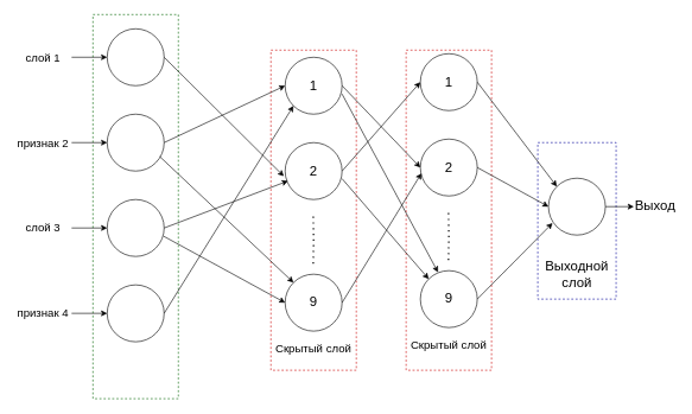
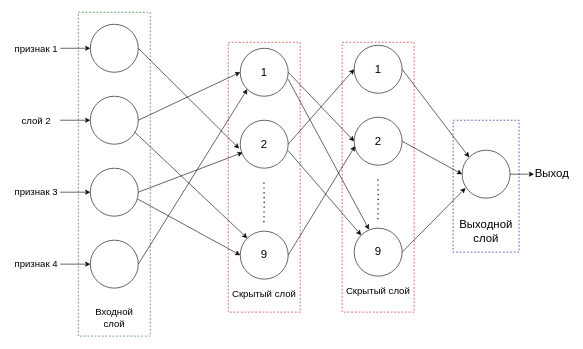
  <mxCell id="0" />
  <mxCell id="1" parent="0" />
  <mxCell id="2" value="" style="rounded=0;whiteSpace=wrap;html=1;dashed=1;fontSize=19;strokeColor=#000099;" vertex="1" parent="1"><mxGeometry x="755" y="200" width="110" height="220" as="geometry" /></mxCell>
  <mxCell id="3" value="" style="rounded=0;whiteSpace=wrap;html=1;fontSize=16;strokeColor=#CC0000;dashed=1;" vertex="1" parent="1"><mxGeometry x="380" y="70" width="120" height="450" as="geometry" /></mxCell>
  <mxCell id="4" value="" style="rounded=0;whiteSpace=wrap;html=1;dashed=1;strokeColor=#006600;" vertex="1" parent="1"><mxGeometry x="130" y="20" width="120" height="540" as="geometry" /></mxCell>
  <mxCell id="5" value="" style="ellipse;whiteSpace=wrap;html=1;aspect=fixed;" vertex="1" parent="1"><mxGeometry x="150" y="40" width="80" height="80" as="geometry" /></mxCell>
  <mxCell id="6" value="" style="ellipse;whiteSpace=wrap;html=1;aspect=fixed;" vertex="1" parent="1"><mxGeometry x="150" y="160" width="80" height="80" as="geometry" /></mxCell>
  <mxCell id="7" value="" style="ellipse;whiteSpace=wrap;html=1;aspect=fixed;" vertex="1" parent="1"><mxGeometry x="150" y="280" width="80" height="80" as="geometry" /></mxCell>
  <mxCell id="8" value="" style="ellipse;whiteSpace=wrap;html=1;aspect=fixed;" vertex="1" parent="1"><mxGeometry x="150" y="400" width="80" height="80" as="geometry" /></mxCell>
- <mxCell id="10" value="слой 1" style="text;html=1;strokeColor=none;fillColor=none;align=center;verticalAlign=middle;whiteSpace=wrap;rounded=0;dashed=1;fontSize=16;" vertex="1" parent="1"><mxGeometry x="20" y="65" width="80" height="30" as="geometry" /></mxCell>
+ <mxCell id="9" value="&lt;font style=&quot;font-size: 16px&quot;&gt;Входной слой&lt;/font&gt;" style="text;html=1;strokeColor=none;fillColor=none;align=center;verticalAlign=middle;whiteSpace=wrap;rounded=0;dashed=1;" vertex="1" parent="1"><mxGeometry x="140" y="510" width="100" height="40" as="geometry" /></mxCell>
+ <mxCell id="10" value="признак 1" style="text;html=1;strokeColor=none;fillColor=none;align=center;verticalAlign=middle;whiteSpace=wrap;rounded=0;dashed=1;fontSize=16;" vertex="1" parent="1"><mxGeometry x="20" y="65" width="80" height="30" as="geometry" /></mxCell>
  <mxCell id="11" value="" style="endArrow=classic;html=1;rounded=0;fontSize=16;exitX=1;exitY=0.5;exitDx=0;exitDy=0;entryX=0;entryY=0.5;entryDx=0;entryDy=0;" edge="1" parent="1" source="10" target="5"><mxGeometry width="50" height="50" relative="1" as="geometry"><mxPoint x="400" y="290" as="sourcePoint" /><mxPoint x="450" y="240" as="targetPoint" /></mxGeometry></mxCell>
- <mxCell id="12" value="признак 2" style="text;html=1;strokeColor=none;fillColor=none;align=center;verticalAlign=middle;whiteSpace=wrap;rounded=0;dashed=1;fontSize=16;" vertex="1" parent="1"><mxGeometry x="20" y="185" width="80" height="30" as="geometry" /></mxCell>
- <mxCell id="13" value="слой 3" style="text;html=1;strokeColor=none;fillColor=none;align=center;verticalAlign=middle;whiteSpace=wrap;rounded=0;dashed=1;fontSize=16;" vertex="1" parent="1"><mxGeometry x="20" y="305" width="80" height="30" as="geometry" /></mxCell>
+ <mxCell id="12" value="слой 2" style="text;html=1;strokeColor=none;fillColor=none;align=center;verticalAlign=middle;whiteSpace=wrap;rounded=0;dashed=1;fontSize=16;" vertex="1" parent="1"><mxGeometry x="20" y="185" width="80" height="30" as="geometry" /></mxCell>
+ <mxCell id="13" value="признак 3" style="text;html=1;strokeColor=none;fillColor=none;align=center;verticalAlign=middle;whiteSpace=wrap;rounded=0;dashed=1;fontSize=16;" vertex="1" parent="1"><mxGeometry x="20" y="305" width="80" height="30" as="geometry" /></mxCell>
  <mxCell id="14" value="признак 4" style="text;html=1;strokeColor=none;fillColor=none;align=center;verticalAlign=middle;whiteSpace=wrap;rounded=0;dashed=1;fontSize=16;" vertex="1" parent="1"><mxGeometry x="20" y="425" width="80" height="30" as="geometry" /></mxCell>
  <mxCell id="15" value="" style="endArrow=classic;html=1;rounded=0;fontSize=16;entryX=0;entryY=0.5;entryDx=0;entryDy=0;" edge="1" parent="1" target="6"><mxGeometry width="50" height="50" relative="1" as="geometry"><mxPoint x="100" y="200" as="sourcePoint" /><mxPoint x="150" y="199.5" as="targetPoint" /></mxGeometry></mxCell>
  <mxCell id="16" value="" style="endArrow=classic;html=1;rounded=0;fontSize=16;entryX=0;entryY=0.5;entryDx=0;entryDy=0;exitX=1;exitY=0.5;exitDx=0;exitDy=0;" edge="1" parent="1" source="13" target="7"><mxGeometry width="50" height="50" relative="1" as="geometry"><mxPoint x="110" y="320" as="sourcePoint" /><mxPoint x="170" y="100" as="targetPoint" /></mxGeometry></mxCell>
  <mxCell id="17" value="" style="endArrow=classic;html=1;rounded=0;fontSize=16;exitX=1;exitY=0.5;exitDx=0;exitDy=0;entryX=0;entryY=0.5;entryDx=0;entryDy=0;" edge="1" parent="1" source="14" target="8"><mxGeometry width="50" height="50" relative="1" as="geometry"><mxPoint x="130" y="110" as="sourcePoint" /><mxPoint x="180" y="110" as="targetPoint" /></mxGeometry></mxCell>
  <mxCell id="18" value="" style="ellipse;whiteSpace=wrap;html=1;aspect=fixed;" vertex="1" parent="1"><mxGeometry x="400" y="385" width="80" height="80" as="geometry" /></mxCell>
  <mxCell id="19" value="" style="ellipse;whiteSpace=wrap;html=1;aspect=fixed;" vertex="1" parent="1"><mxGeometry x="400" y="200" width="80" height="80" as="geometry" /></mxCell>
  <mxCell id="20" value="" style="ellipse;whiteSpace=wrap;html=1;aspect=fixed;" vertex="1" parent="1"><mxGeometry x="400" y="80" width="80" height="80" as="geometry" /></mxCell>
  <mxCell id="21" value="Скрытый слой" style="text;html=1;strokeColor=none;fillColor=none;align=center;verticalAlign=middle;whiteSpace=wrap;rounded=0;dashed=1;fontSize=16;" vertex="1" parent="1"><mxGeometry x="380" y="475" width="120" height="30" as="geometry" /></mxCell>
  <mxCell id="22" value="" style="endArrow=classic;html=1;rounded=0;fontSize=16;exitX=1;exitY=0.5;exitDx=0;exitDy=0;entryX=-0.023;entryY=0.591;entryDx=0;entryDy=0;entryPerimeter=0;" edge="1" parent="1" source="5" target="19"><mxGeometry width="50" height="50" relative="1" as="geometry"><mxPoint x="280" y="120" as="sourcePoint" /><mxPoint x="330" y="70" as="targetPoint" /></mxGeometry></mxCell>
  <mxCell id="23" value="" style="endArrow=classic;html=1;rounded=0;fontSize=16;exitX=1;exitY=0.5;exitDx=0;exitDy=0;entryX=0;entryY=0.5;entryDx=0;entryDy=0;" edge="1" parent="1" source="6" target="20"><mxGeometry width="50" height="50" relative="1" as="geometry"><mxPoint x="250" y="300" as="sourcePoint" /><mxPoint x="300" y="250" as="targetPoint" /></mxGeometry></mxCell>
  <mxCell id="24" value="" style="endArrow=classic;html=1;rounded=0;fontSize=16;exitX=1;exitY=0.5;exitDx=0;exitDy=0;entryX=0.05;entryY=0.674;entryDx=0;entryDy=0;entryPerimeter=0;" edge="1" parent="1" source="7" target="19"><mxGeometry width="50" height="50" relative="1" as="geometry"><mxPoint x="310" y="380" as="sourcePoint" /><mxPoint x="360" y="330" as="targetPoint" /></mxGeometry></mxCell>
  <mxCell id="25" value="" style="endArrow=classic;html=1;rounded=0;fontSize=16;exitX=1;exitY=0.5;exitDx=0;exitDy=0;entryX=0;entryY=1;entryDx=0;entryDy=0;" edge="1" parent="1" source="8" target="20"><mxGeometry width="50" height="50" relative="1" as="geometry"><mxPoint x="290" y="450" as="sourcePoint" /><mxPoint x="340" y="400" as="targetPoint" /></mxGeometry></mxCell>
  <mxCell id="26" value="" style="endArrow=classic;html=1;rounded=0;fontSize=16;exitX=0.988;exitY=0.643;exitDx=0;exitDy=0;exitPerimeter=0;entryX=0;entryY=0.5;entryDx=0;entryDy=0;" edge="1" parent="1" source="7" target="18"><mxGeometry width="50" height="50" relative="1" as="geometry"><mxPoint x="320" y="430" as="sourcePoint" /><mxPoint x="370" y="380" as="targetPoint" /></mxGeometry></mxCell>
  <mxCell id="27" value="" style="endArrow=classic;html=1;rounded=0;fontSize=16;exitX=0.925;exitY=0.747;exitDx=0;exitDy=0;exitPerimeter=0;entryX=0;entryY=0;entryDx=0;entryDy=0;" edge="1" parent="1" source="6" target="18"><mxGeometry width="50" height="50" relative="1" as="geometry"><mxPoint x="320" y="490" as="sourcePoint" /><mxPoint x="370" y="440" as="targetPoint" /></mxGeometry></mxCell>
  <mxCell id="28" value="" style="endArrow=none;dashed=1;html=1;dashPattern=1 3;strokeWidth=2;rounded=0;fontSize=19;" edge="1" parent="1"><mxGeometry width="50" height="50" relative="1" as="geometry"><mxPoint x="439.5" y="370" as="sourcePoint" /><mxPoint x="439.5" y="300" as="targetPoint" /><Array as="points"><mxPoint x="440" y="340" /></Array></mxGeometry></mxCell>
  <mxCell id="29" value="1" style="text;html=1;strokeColor=none;fillColor=none;align=center;verticalAlign=middle;whiteSpace=wrap;rounded=0;dashed=1;fontSize=19;" vertex="1" parent="1"><mxGeometry x="410" y="105" width="60" height="30" as="geometry" /></mxCell>
  <mxCell id="30" value="2" style="text;html=1;strokeColor=none;fillColor=none;align=center;verticalAlign=middle;whiteSpace=wrap;rounded=0;dashed=1;fontSize=19;" vertex="1" parent="1"><mxGeometry x="410" y="225" width="60" height="30" as="geometry" /></mxCell>
  <mxCell id="31" value="9" style="text;html=1;strokeColor=none;fillColor=none;align=center;verticalAlign=middle;whiteSpace=wrap;rounded=0;dashed=1;fontSize=19;" vertex="1" parent="1"><mxGeometry x="410" y="410" width="60" height="30" as="geometry" /></mxCell>
  <mxCell id="32" value="" style="rounded=0;whiteSpace=wrap;html=1;fontSize=16;strokeColor=#CC0000;dashed=1;" vertex="1" parent="1"><mxGeometry x="570" y="70" width="120" height="450" as="geometry" /></mxCell>
  <mxCell id="33" value="" style="ellipse;whiteSpace=wrap;html=1;aspect=fixed;" vertex="1" parent="1"><mxGeometry x="590" y="380" width="80" height="80" as="geometry" /></mxCell>
  <mxCell id="34" value="" style="ellipse;whiteSpace=wrap;html=1;aspect=fixed;" vertex="1" parent="1"><mxGeometry x="590" y="195" width="80" height="80" as="geometry" /></mxCell>
  <mxCell id="35" value="" style="ellipse;whiteSpace=wrap;html=1;aspect=fixed;" vertex="1" parent="1"><mxGeometry x="590" y="75" width="80" height="80" as="geometry" /></mxCell>
  <mxCell id="36" value="Скрытый слой" style="text;html=1;strokeColor=none;fillColor=none;align=center;verticalAlign=middle;whiteSpace=wrap;rounded=0;dashed=1;fontSize=16;" vertex="1" parent="1"><mxGeometry x="570" y="470" width="120" height="30" as="geometry" /></mxCell>
  <mxCell id="37" value="" style="endArrow=none;dashed=1;html=1;dashPattern=1 3;strokeWidth=2;rounded=0;fontSize=19;" edge="1" parent="1"><mxGeometry width="50" height="50" relative="1" as="geometry"><mxPoint x="629.5" y="365" as="sourcePoint" /><mxPoint x="629.5" y="295" as="targetPoint" /><Array as="points"><mxPoint x="630" y="335" /></Array></mxGeometry></mxCell>
  <mxCell id="38" value="1" style="text;html=1;strokeColor=none;fillColor=none;align=center;verticalAlign=middle;whiteSpace=wrap;rounded=0;dashed=1;fontSize=19;" vertex="1" parent="1"><mxGeometry x="600" y="100" width="60" height="30" as="geometry" /></mxCell>
  <mxCell id="39" value="2" style="text;html=1;strokeColor=none;fillColor=none;align=center;verticalAlign=middle;whiteSpace=wrap;rounded=0;dashed=1;fontSize=19;" vertex="1" parent="1"><mxGeometry x="600" y="220" width="60" height="30" as="geometry" /></mxCell>
  <mxCell id="40" value="9" style="text;html=1;strokeColor=none;fillColor=none;align=center;verticalAlign=middle;whiteSpace=wrap;rounded=0;dashed=1;fontSize=19;" vertex="1" parent="1"><mxGeometry x="600" y="405" width="60" height="30" as="geometry" /></mxCell>
  <mxCell id="41" value="" style="endArrow=classic;html=1;rounded=0;fontSize=19;exitX=1;exitY=0.5;exitDx=0;exitDy=0;entryX=0.019;entryY=0.601;entryDx=0;entryDy=0;entryPerimeter=0;" edge="1" parent="1" source="18" target="34"><mxGeometry width="50" height="50" relative="1" as="geometry"><mxPoint x="460" y="390" as="sourcePoint" /><mxPoint x="510" y="340" as="targetPoint" /></mxGeometry></mxCell>
  <mxCell id="42" value="" style="endArrow=classic;html=1;rounded=0;fontSize=19;exitX=1;exitY=0.5;exitDx=0;exitDy=0;entryX=0;entryY=0.5;entryDx=0;entryDy=0;" edge="1" parent="1" source="20" target="34"><mxGeometry width="50" height="50" relative="1" as="geometry"><mxPoint x="510" y="150" as="sourcePoint" /><mxPoint x="560" y="100" as="targetPoint" /></mxGeometry></mxCell>
  <mxCell id="43" value="" style="endArrow=classic;html=1;rounded=0;fontSize=19;exitX=1;exitY=0.5;exitDx=0;exitDy=0;entryX=0;entryY=0.5;entryDx=0;entryDy=0;" edge="1" parent="1" source="19" target="35"><mxGeometry width="50" height="50" relative="1" as="geometry"><mxPoint x="510" y="300" as="sourcePoint" /><mxPoint x="560" y="250" as="targetPoint" /></mxGeometry></mxCell>
  <mxCell id="44" value="" style="endArrow=classic;html=1;rounded=0;fontSize=19;exitX=0.998;exitY=0.632;exitDx=0;exitDy=0;exitPerimeter=0;entryX=0;entryY=0;entryDx=0;entryDy=0;" edge="1" parent="1" source="19" target="33"><mxGeometry width="50" height="50" relative="1" as="geometry"><mxPoint x="460" y="390" as="sourcePoint" /><mxPoint x="510" y="340" as="targetPoint" /></mxGeometry></mxCell>
  <mxCell id="45" value="" style="endArrow=classic;html=1;rounded=0;fontSize=19;exitX=0.998;exitY=0.643;exitDx=0;exitDy=0;exitPerimeter=0;entryX=0.31;entryY=0.028;entryDx=0;entryDy=0;entryPerimeter=0;" edge="1" parent="1" source="20" target="33"><mxGeometry width="50" height="50" relative="1" as="geometry"><mxPoint x="540" y="350" as="sourcePoint" /><mxPoint x="590" y="300" as="targetPoint" /></mxGeometry></mxCell>
  <mxCell id="46" value="" style="ellipse;whiteSpace=wrap;html=1;aspect=fixed;" vertex="1" parent="1"><mxGeometry x="770" y="250" width="80" height="80" as="geometry" /></mxCell>
  <mxCell id="47" value="" style="endArrow=classic;html=1;rounded=0;fontSize=19;exitX=1;exitY=0.5;exitDx=0;exitDy=0;entryX=0;entryY=0;entryDx=0;entryDy=0;" edge="1" parent="1" source="35" target="46"><mxGeometry width="50" height="50" relative="1" as="geometry"><mxPoint x="770" y="170" as="sourcePoint" /><mxPoint x="820" y="120" as="targetPoint" /></mxGeometry></mxCell>
  <mxCell id="48" value="" style="endArrow=classic;html=1;rounded=0;fontSize=19;exitX=1;exitY=0.5;exitDx=0;exitDy=0;entryX=0.071;entryY=0.789;entryDx=0;entryDy=0;entryPerimeter=0;" edge="1" parent="1" source="33" target="46"><mxGeometry width="50" height="50" relative="1" as="geometry"><mxPoint x="760" y="410" as="sourcePoint" /><mxPoint x="810" y="360" as="targetPoint" /></mxGeometry></mxCell>
  <mxCell id="49" value="" style="endArrow=classic;html=1;rounded=0;fontSize=19;exitX=1;exitY=0.5;exitDx=0;exitDy=0;entryX=0;entryY=0.5;entryDx=0;entryDy=0;" edge="1" parent="1" source="34" target="46"><mxGeometry width="50" height="50" relative="1" as="geometry"><mxPoint x="740" y="350" as="sourcePoint" /><mxPoint x="790" y="300" as="targetPoint" /></mxGeometry></mxCell>
  <mxCell id="50" value="" style="endArrow=classic;html=1;rounded=0;fontSize=19;exitX=1;exitY=0.5;exitDx=0;exitDy=0;" edge="1" parent="1" source="46"><mxGeometry width="50" height="50" relative="1" as="geometry"><mxPoint x="840" y="340" as="sourcePoint" /><mxPoint x="890" y="290" as="targetPoint" /></mxGeometry></mxCell>
  <mxCell id="51" value="Выход" style="text;html=1;strokeColor=none;fillColor=none;align=center;verticalAlign=middle;whiteSpace=wrap;rounded=0;dashed=1;fontSize=19;" vertex="1" parent="1"><mxGeometry x="890" y="275" width="60" height="30" as="geometry" /></mxCell>
  <mxCell id="52" value="Выходной слой" style="text;html=1;strokeColor=none;fillColor=none;align=center;verticalAlign=middle;whiteSpace=wrap;rounded=0;dashed=1;fontSize=19;" vertex="1" parent="1"><mxGeometry x="780" y="370" width="60" height="30" as="geometry" /></mxCell>
